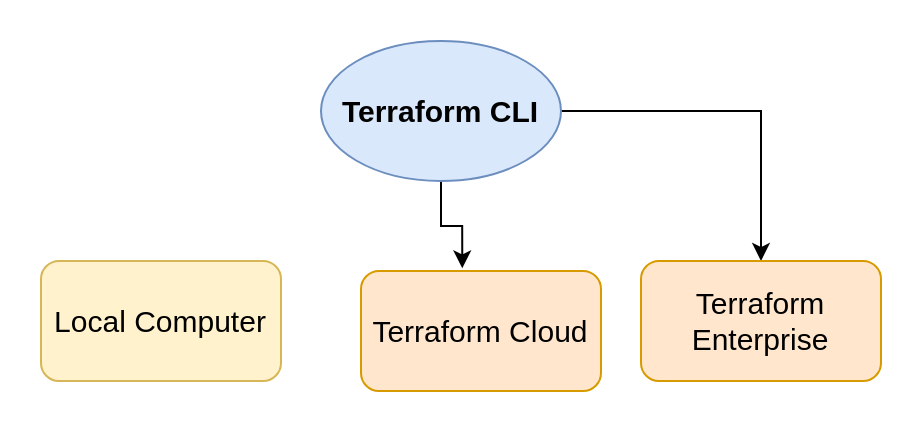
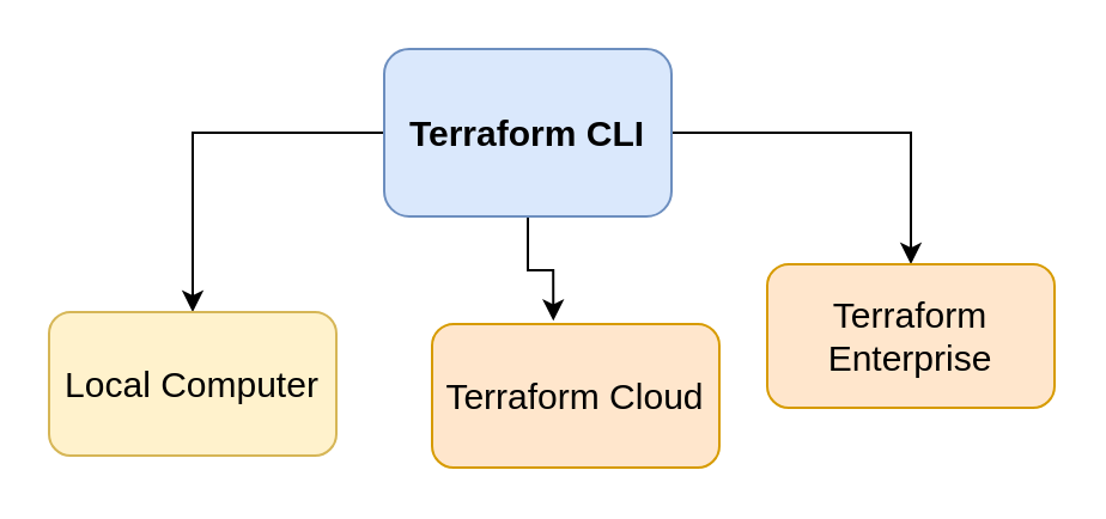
  <mxCell id="0" />
  <mxCell id="1" parent="0" />
+ <mxCell id="2" style="edgeStyle=orthogonalEdgeStyle;rounded=0;orthogonalLoop=1;jettySize=auto;html=1;entryX=0.5;entryY=0;entryDx=0;entryDy=0;" edge="1" parent="1" source="5" target="6"><mxGeometry relative="1" as="geometry" /></mxCell>
  <mxCell id="3" style="edgeStyle=orthogonalEdgeStyle;rounded=0;orthogonalLoop=1;jettySize=auto;html=1;entryX=0.422;entryY=-0.022;entryDx=0;entryDy=0;entryPerimeter=0;" edge="1" parent="1" source="5" target="7"><mxGeometry relative="1" as="geometry" /></mxCell>
  <mxCell id="4" style="edgeStyle=orthogonalEdgeStyle;rounded=0;orthogonalLoop=1;jettySize=auto;html=1;entryX=0.5;entryY=0;entryDx=0;entryDy=0;" edge="1" parent="1" source="5" target="8"><mxGeometry relative="1" as="geometry" /></mxCell>
- <mxCell id="5" value="&lt;b&gt;&lt;font style=&quot;font-size: 15px&quot;&gt;Terraform CLI&lt;/font&gt;&lt;/b&gt;" style="ellipse;whiteSpace=wrap;html=1;strokeColor=#6c8ebf;fillColor=#dae8fc;" vertex="1" parent="1"><mxGeometry x="160" y="20" width="120" height="70" as="geometry" /></mxCell>
+ <mxCell id="5" value="&lt;b&gt;&lt;font style=&quot;font-size: 15px&quot;&gt;Terraform CLI&lt;/font&gt;&lt;/b&gt;" style="whiteSpace=wrap;html=1;strokeColor=#6c8ebf;fillColor=#dae8fc;rounded=1;" vertex="1" parent="1"><mxGeometry x="160" y="20" width="120" height="70" as="geometry" /></mxCell>
  <mxCell id="6" value="&lt;font style=&quot;font-size: 15px&quot;&gt;Local Computer&lt;/font&gt;" style="rounded=1;whiteSpace=wrap;html=1;fillColor=#fff2cc;strokeColor=#d6b656;" vertex="1" parent="1"><mxGeometry x="20" y="130" width="120" height="60" as="geometry" /></mxCell>
  <mxCell id="7" value="&lt;font style=&quot;font-size: 15px&quot;&gt;Terraform Cloud&lt;/font&gt;" style="rounded=1;whiteSpace=wrap;html=1;fillColor=#ffe6cc;strokeColor=#d79b00;" vertex="1" parent="1"><mxGeometry x="180" y="135" width="120" height="60" as="geometry" /></mxCell>
- <mxCell id="8" value="&lt;font style=&quot;font-size: 15px&quot;&gt;Terraform Enterprise&lt;/font&gt;" style="rounded=1;whiteSpace=wrap;html=1;fillColor=#ffe6cc;strokeColor=#d79b00;" vertex="1" parent="1"><mxGeometry x="320" y="130" width="120" height="60" as="geometry" /></mxCell>
+ <mxCell id="8" value="&lt;font style=&quot;font-size: 15px&quot;&gt;Terraform Enterprise&lt;/font&gt;" style="rounded=1;whiteSpace=wrap;html=1;fillColor=#ffe6cc;strokeColor=#d79b00;" vertex="1" parent="1"><mxGeometry x="320" y="110" width="120" height="60" as="geometry" /></mxCell>
